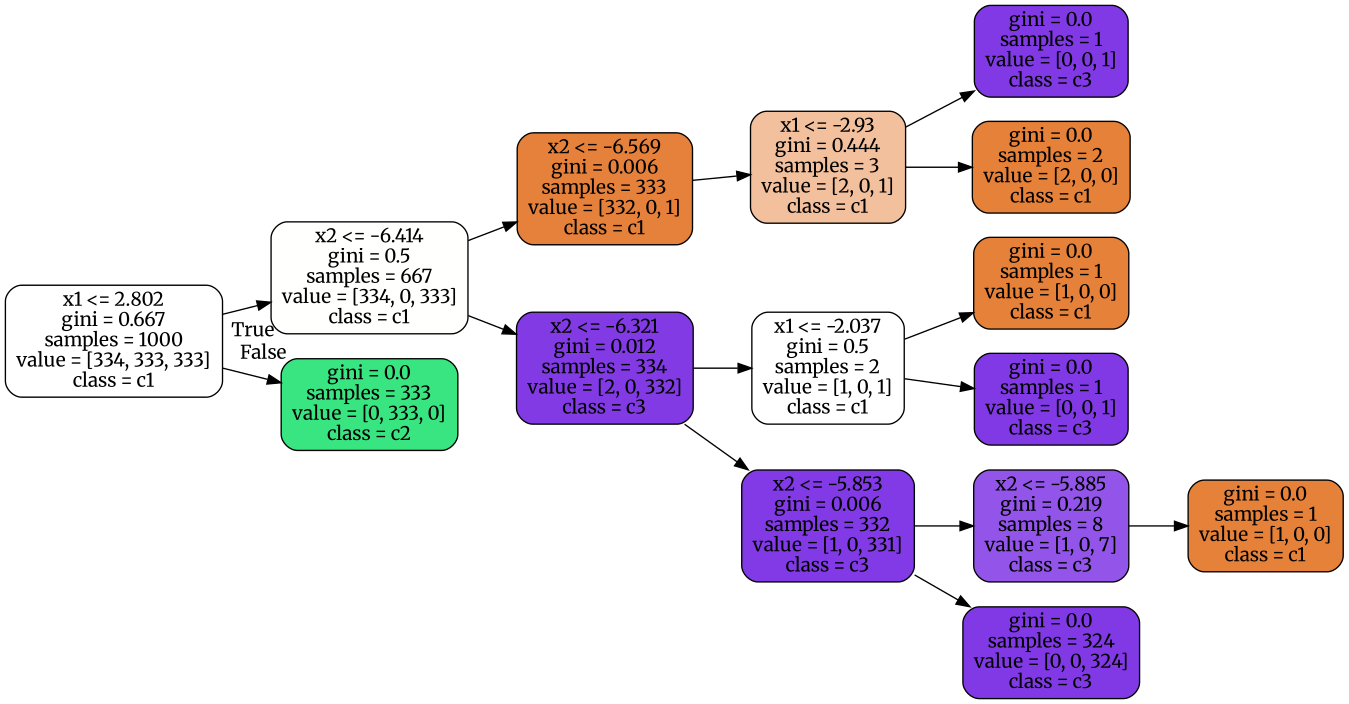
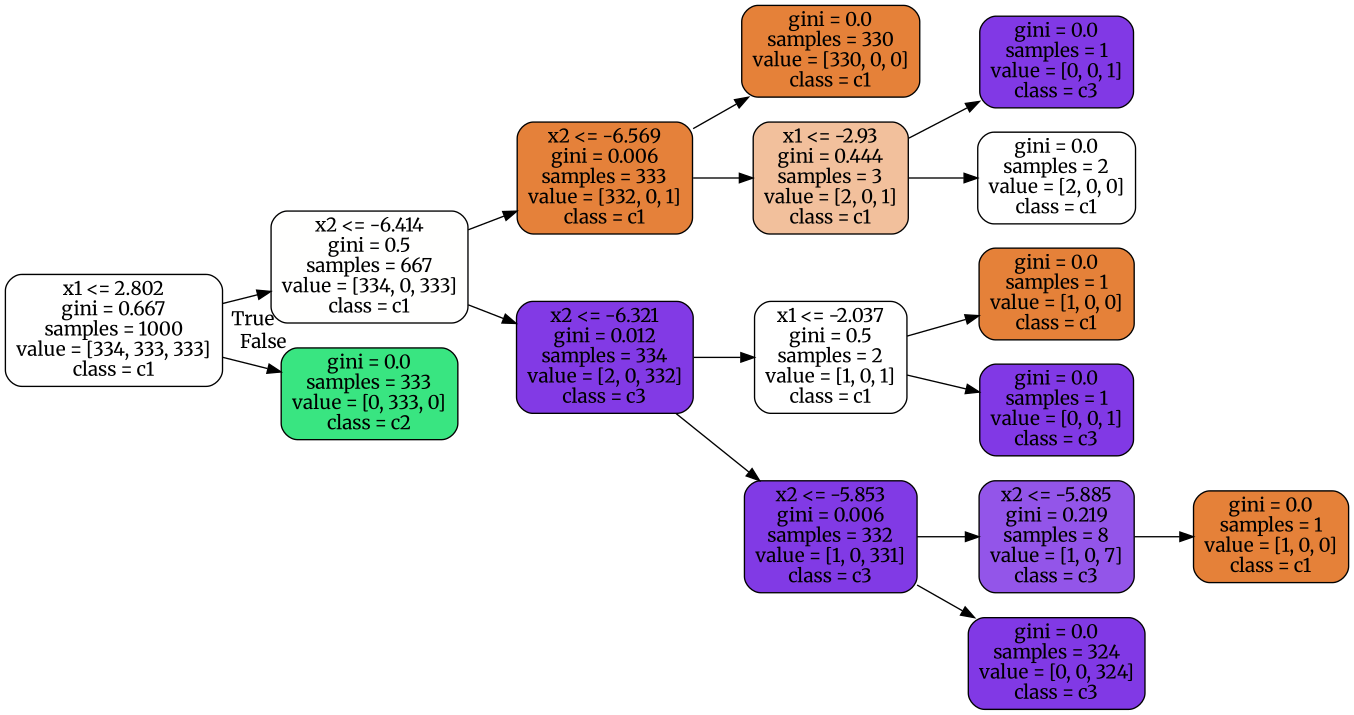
  digraph {
    fontname=Merriweather
    rankdir=LR
    node [color=black fillcolor="#e58139" fontname=Merriweather shape=box style="filled, rounded"]
    edge [fontname=Merriweather]
    n1 [fillcolor="#ffffff" label="x1 <= 2.802\ngini = 0.667\nsamples = 1000\nvalue = [334, 333, 333]\nclass = c1"]
    n2 [fillcolor="#fffffe" label="x2 <= -6.414\ngini = 0.5\nsamples = 667\nvalue = [334, 0, 333]\nclass = c1"]
    n3 [fillcolor="#39e581" label="gini = 0.0\nsamples = 333\nvalue = [0, 333, 0]\nclass = c2"]
    n4 [fillcolor="#e5813a" label="x2 <= -6.569\ngini = 0.006\nsamples = 333\nvalue = [332, 0, 1]\nclass = c1"]
    n5 [fillcolor="#823ae5" label="x2 <= -6.321\ngini = 0.012\nsamples = 334\nvalue = [2, 0, 332]\nclass = c3"]
+   n6 [label="gini = 0.0\nsamples = 330\nvalue = [330, 0, 0]\nclass = c1"]
    n7 [fillcolor="#f2c09c" label="x1 <= -2.93\ngini = 0.444\nsamples = 3\nvalue = [2, 0, 1]\nclass = c1"]
    n8 [fillcolor="#ffffff" label="x1 <= -2.037\ngini = 0.5\nsamples = 2\nvalue = [1, 0, 1]\nclass = c1"]
    n9 [fillcolor="#813ae5" label="x2 <= -5.853\ngini = 0.006\nsamples = 332\nvalue = [1, 0, 331]\nclass = c3"]
    n10 [fillcolor="#8139e5" label="gini = 0.0\nsamples = 1\nvalue = [0, 0, 1]\nclass = c3"]
-   n11 [label="gini = 0.0\nsamples = 2\nvalue = [2, 0, 0]\nclass = c1"]
+   n11 [fillcolor="#ffffff" label="gini = 0.0\nsamples = 2\nvalue = [2, 0, 0]\nclass = c1"]
    n12 [label="gini = 0.0\nsamples = 1\nvalue = [1, 0, 0]\nclass = c1"]
    n13 [fillcolor="#8139e5" label="gini = 0.0\nsamples = 1\nvalue = [0, 0, 1]\nclass = c3"]
    n14 [fillcolor="#9355e9" label="x2 <= -5.885\ngini = 0.219\nsamples = 8\nvalue = [1, 0, 7]\nclass = c3"]
    n15 [fillcolor="#8139e5" label="gini = 0.0\nsamples = 324\nvalue = [0, 0, 324]\nclass = c3"]
    n16 [label="gini = 0.0\nsamples = 1\nvalue = [1, 0, 0]\nclass = c1"]
    n1 -> n2 [headlabel=True labelangle=45 labeldistance=2.5]
    n1 -> n3 [headlabel=False labelangle=-45 labeldistance=2.5]
    n2 -> n4
    n2 -> n5
+   n4 -> n6
    n4 -> n7
    n5 -> n8
    n5 -> n9
    n7 -> n10
    n7 -> n11
    n8 -> n12
    n8 -> n13
    n9 -> n14
    n9 -> n15
    n14 -> n16
  }
